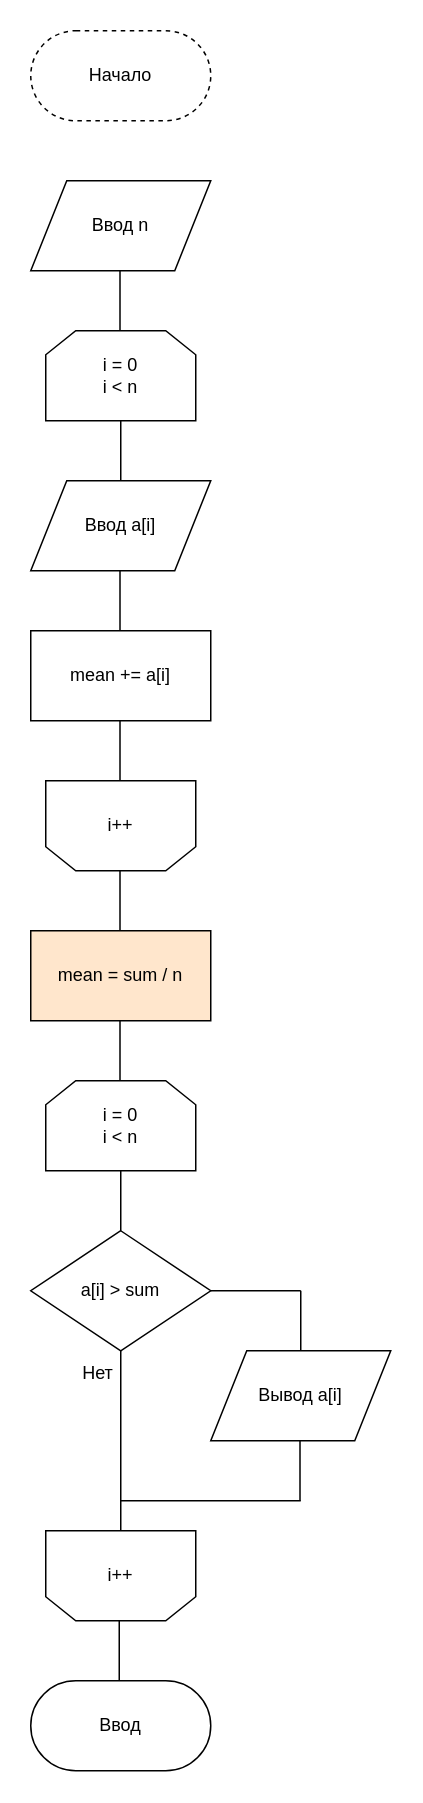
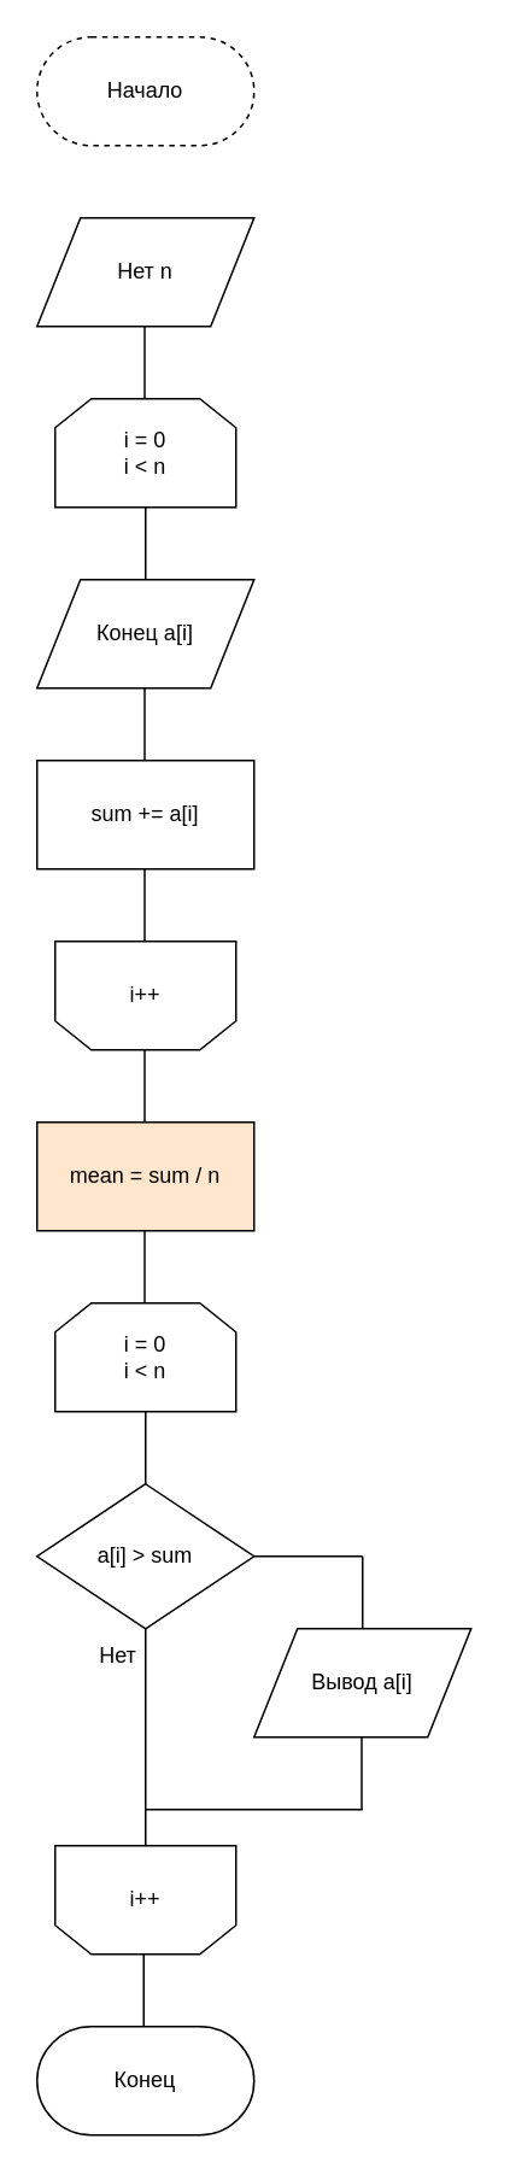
  <mxCell id="0" />
  <mxCell id="1" parent="0" />
  <mxCell id="2" value="Начало" style="rounded=1;whiteSpace=wrap;html=1;arcSize=50;dashed=1;" vertex="1" parent="1"><mxGeometry x="20" y="20" width="120" height="60" as="geometry" /></mxCell>
- <mxCell id="3" value="Ввод n" style="shape=parallelogram;perimeter=parallelogramPerimeter;whiteSpace=wrap;html=1;" vertex="1" parent="1"><mxGeometry x="20" y="120" width="120" height="60" as="geometry" /></mxCell>
+ <mxCell id="3" value="Нет n" style="shape=parallelogram;perimeter=parallelogramPerimeter;whiteSpace=wrap;html=1;" vertex="1" parent="1"><mxGeometry x="20" y="120" width="120" height="60" as="geometry" /></mxCell>
  <mxCell id="4" value="" style="endArrow=none;html=1;entryX=0.5;entryY=1;entryDx=0;entryDy=0;exitX=0.5;exitY=0;exitDx=0;exitDy=0;" edge="1" parent="1"><mxGeometry width="50" height="50" relative="1" as="geometry"><mxPoint x="79.5" y="220" as="sourcePoint" /><mxPoint x="79.5" y="180" as="targetPoint" /></mxGeometry></mxCell>
  <mxCell id="5" value="i = 0&lt;br&gt;i &amp;lt; n" style="shape=loopLimit;whiteSpace=wrap;html=1;" vertex="1" parent="1"><mxGeometry x="30" y="220" width="100" height="60" as="geometry" /></mxCell>
  <mxCell id="6" value="" style="endArrow=none;html=1;entryX=0.5;entryY=1;entryDx=0;entryDy=0;exitX=0.5;exitY=0;exitDx=0;exitDy=0;" edge="1" parent="1" source="7"><mxGeometry width="50" height="50" relative="1" as="geometry"><mxPoint x="80" y="340" as="sourcePoint" /><mxPoint x="80" y="280" as="targetPoint" /></mxGeometry></mxCell>
- <mxCell id="7" value="Ввод a[i]" style="shape=parallelogram;perimeter=parallelogramPerimeter;whiteSpace=wrap;html=1;" vertex="1" parent="1"><mxGeometry x="20" y="320" width="120" height="60" as="geometry" /></mxCell>
+ <mxCell id="7" value="Конец a[i]" style="shape=parallelogram;perimeter=parallelogramPerimeter;whiteSpace=wrap;html=1;" vertex="1" parent="1"><mxGeometry x="20" y="320" width="120" height="60" as="geometry" /></mxCell>
  <mxCell id="8" value="" style="endArrow=none;html=1;entryX=0.5;entryY=1;entryDx=0;entryDy=0;exitX=0.5;exitY=0;exitDx=0;exitDy=0;" edge="1" parent="1"><mxGeometry width="50" height="50" relative="1" as="geometry"><mxPoint x="79.5" y="420" as="sourcePoint" /><mxPoint x="79.5" y="380" as="targetPoint" /></mxGeometry></mxCell>
- <mxCell id="9" value="mean += a[i]" style="rounded=0;whiteSpace=wrap;html=1;" vertex="1" parent="1"><mxGeometry x="20" y="420" width="120" height="60" as="geometry" /></mxCell>
+ <mxCell id="9" value="sum += a[i]" style="rounded=0;whiteSpace=wrap;html=1;" vertex="1" parent="1"><mxGeometry x="20" y="420" width="120" height="60" as="geometry" /></mxCell>
  <mxCell id="10" value="" style="endArrow=none;html=1;entryX=0.5;entryY=1;entryDx=0;entryDy=0;exitX=0.5;exitY=0;exitDx=0;exitDy=0;" edge="1" parent="1"><mxGeometry width="50" height="50" relative="1" as="geometry"><mxPoint x="79.5" y="520" as="sourcePoint" /><mxPoint x="79.5" y="480" as="targetPoint" /></mxGeometry></mxCell>
  <mxCell id="11" value="i++" style="shape=loopLimit;whiteSpace=wrap;html=1;rounded=0;shadow=0;comic=0;gradientColor=none;align=center;rotation=0;direction=west;" vertex="1" parent="1"><mxGeometry x="30" y="520" width="100" height="60" as="geometry" /></mxCell>
  <mxCell id="12" value="" style="endArrow=none;html=1;entryX=0.5;entryY=1;entryDx=0;entryDy=0;exitX=0.5;exitY=0;exitDx=0;exitDy=0;" edge="1" parent="1"><mxGeometry width="50" height="50" relative="1" as="geometry"><mxPoint x="79.5" y="620" as="sourcePoint" /><mxPoint x="79.5" y="580" as="targetPoint" /></mxGeometry></mxCell>
  <mxCell id="13" value="mean = sum / n" style="rounded=0;whiteSpace=wrap;html=1;fillColor=#ffe6cc;" vertex="1" parent="1"><mxGeometry x="20" y="620" width="120" height="60" as="geometry" /></mxCell>
  <mxCell id="14" value="" style="endArrow=none;html=1;entryX=0.5;entryY=1;entryDx=0;entryDy=0;exitX=0.5;exitY=0;exitDx=0;exitDy=0;" edge="1" parent="1"><mxGeometry width="50" height="50" relative="1" as="geometry"><mxPoint x="79.5" y="720" as="sourcePoint" /><mxPoint x="79.5" y="680" as="targetPoint" /></mxGeometry></mxCell>
  <mxCell id="15" value="i = 0&lt;br&gt;i &amp;lt; n" style="shape=loopLimit;whiteSpace=wrap;html=1;" vertex="1" parent="1"><mxGeometry x="30" y="720" width="100" height="60" as="geometry" /></mxCell>
  <mxCell id="16" value="i++" style="shape=loopLimit;whiteSpace=wrap;html=1;rounded=0;shadow=0;comic=0;gradientColor=none;align=center;rotation=0;direction=west;" vertex="1" parent="1"><mxGeometry x="30" y="1020" width="100" height="60" as="geometry" /></mxCell>
  <mxCell id="17" value="a[i] &amp;gt; sum" style="rhombus;whiteSpace=wrap;html=1;rounded=0;shadow=0;comic=0;gradientColor=none;align=center;" vertex="1" parent="1"><mxGeometry x="20" y="820" width="120" height="80" as="geometry" /></mxCell>
  <mxCell id="18" value="" style="endArrow=none;html=1;entryX=0.5;entryY=1;entryDx=0;entryDy=0;exitX=0.5;exitY=0;exitDx=0;exitDy=0;" edge="1" parent="1"><mxGeometry width="50" height="50" relative="1" as="geometry"><mxPoint x="80" y="820" as="sourcePoint" /><mxPoint x="80" y="780" as="targetPoint" /></mxGeometry></mxCell>
  <mxCell id="19" value="" style="endArrow=none;html=1;entryX=1;entryY=0.5;entryDx=0;entryDy=0;" edge="1" parent="1" target="17"><mxGeometry width="50" height="50" relative="1" as="geometry"><mxPoint x="200" y="860" as="sourcePoint" /><mxPoint x="70" y="1100" as="targetPoint" /></mxGeometry></mxCell>
  <mxCell id="20" value="" style="endArrow=none;html=1;entryX=0.5;entryY=1;entryDx=0;entryDy=0;exitX=0.5;exitY=0;exitDx=0;exitDy=0;" edge="1" parent="1"><mxGeometry width="50" height="50" relative="1" as="geometry"><mxPoint x="200" y="900" as="sourcePoint" /><mxPoint x="200" y="860" as="targetPoint" /></mxGeometry></mxCell>
  <mxCell id="21" value="Вывод a[i]" style="shape=parallelogram;perimeter=parallelogramPerimeter;whiteSpace=wrap;html=1;" vertex="1" parent="1"><mxGeometry x="140" y="900" width="120" height="60" as="geometry" /></mxCell>
  <mxCell id="22" value="Нет" style="text;html=1;strokeColor=none;fillColor=none;align=center;verticalAlign=middle;whiteSpace=wrap;rounded=0;" vertex="1" parent="1"><mxGeometry x="49.5" y="905" width="30" height="20" as="geometry" /></mxCell>
  <mxCell id="23" value="" style="endArrow=none;html=1;entryX=0.5;entryY=1;entryDx=0;entryDy=0;exitX=0.5;exitY=1;exitDx=0;exitDy=0;" edge="1" parent="1" source="16"><mxGeometry width="50" height="50" relative="1" as="geometry"><mxPoint x="80" y="940" as="sourcePoint" /><mxPoint x="80" y="900" as="targetPoint" /></mxGeometry></mxCell>
  <mxCell id="24" value="" style="endArrow=none;html=1;entryX=0.5;entryY=1;entryDx=0;entryDy=0;exitX=0.5;exitY=0;exitDx=0;exitDy=0;" edge="1" parent="1"><mxGeometry width="50" height="50" relative="1" as="geometry"><mxPoint x="199.5" y="1000" as="sourcePoint" /><mxPoint x="199.5" y="960" as="targetPoint" /></mxGeometry></mxCell>
  <mxCell id="25" value="" style="endArrow=none;html=1;" edge="1" parent="1"><mxGeometry width="50" height="50" relative="1" as="geometry"><mxPoint x="200" y="1000" as="sourcePoint" /><mxPoint x="80" y="1000" as="targetPoint" /></mxGeometry></mxCell>
- <mxCell id="26" value="Ввод" style="rounded=1;whiteSpace=wrap;html=1;arcSize=50;" vertex="1" parent="1"><mxGeometry x="20" y="1120" width="120" height="60" as="geometry" /></mxCell>
+ <mxCell id="26" value="Конец" style="rounded=1;whiteSpace=wrap;html=1;arcSize=50;" vertex="1" parent="1"><mxGeometry x="20" y="1120" width="120" height="60" as="geometry" /></mxCell>
  <mxCell id="27" value="" style="endArrow=none;html=1;entryX=0.5;entryY=1;entryDx=0;entryDy=0;exitX=0.5;exitY=0;exitDx=0;exitDy=0;" edge="1" parent="1"><mxGeometry width="50" height="50" relative="1" as="geometry"><mxPoint x="79" y="1120" as="sourcePoint" /><mxPoint x="79" y="1080" as="targetPoint" /></mxGeometry></mxCell>
